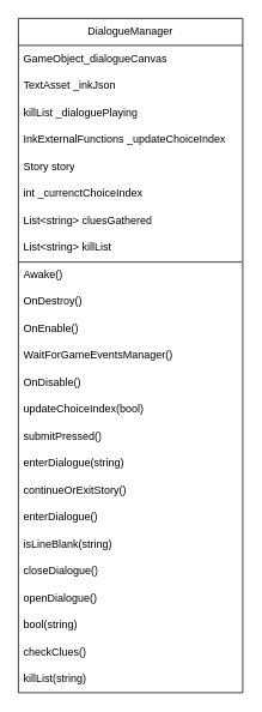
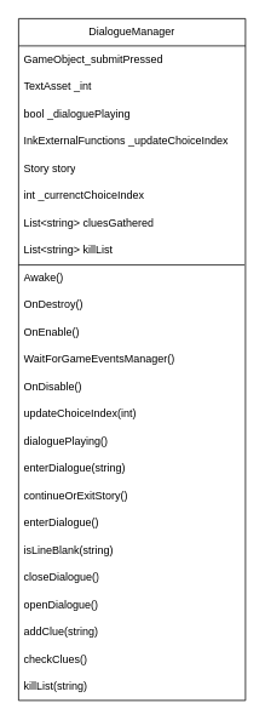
  <mxCell id="0" />
  <mxCell id="1" parent="0" />
  <mxCell id="2" value="DialogueManager" style="swimlane;fontStyle=0;childLayout=stackLayout;horizontal=1;startSize=30;horizontalStack=0;resizeParent=1;resizeParentMax=0;resizeLast=0;collapsible=1;marginBottom=0;whiteSpace=wrap;html=1;" vertex="1" parent="1"><mxGeometry x="20" y="20" width="250" height="750" as="geometry" /></mxCell>
- <mxCell id="3" value="GameObject_dialogueCanvas" style="text;strokeColor=none;fillColor=none;align=left;verticalAlign=middle;spacingLeft=4;spacingRight=4;overflow=hidden;points=[[0,0.5],[1,0.5]];portConstraint=eastwest;rotatable=0;whiteSpace=wrap;html=1;" vertex="1" parent="2"><mxGeometry y="30" width="250" height="30" as="geometry" /></mxCell>
- <mxCell id="4" value="TextAsset _inkJson" style="text;strokeColor=none;fillColor=none;align=left;verticalAlign=middle;spacingLeft=4;spacingRight=4;overflow=hidden;points=[[0,0.5],[1,0.5]];portConstraint=eastwest;rotatable=0;whiteSpace=wrap;html=1;" vertex="1" parent="2"><mxGeometry y="60" width="250" height="30" as="geometry" /></mxCell>
- <mxCell id="5" value="killList _dialoguePlaying" style="text;strokeColor=none;fillColor=none;align=left;verticalAlign=middle;spacingLeft=4;spacingRight=4;overflow=hidden;points=[[0,0.5],[1,0.5]];portConstraint=eastwest;rotatable=0;whiteSpace=wrap;html=1;" vertex="1" parent="2"><mxGeometry y="90" width="250" height="30" as="geometry" /></mxCell>
+ <mxCell id="3" value="GameObject_submitPressed" style="text;strokeColor=none;fillColor=none;align=left;verticalAlign=middle;spacingLeft=4;spacingRight=4;overflow=hidden;points=[[0,0.5],[1,0.5]];portConstraint=eastwest;rotatable=0;whiteSpace=wrap;html=1;" vertex="1" parent="2"><mxGeometry y="30" width="250" height="30" as="geometry" /></mxCell>
+ <mxCell id="4" value="TextAsset _int" style="text;strokeColor=none;fillColor=none;align=left;verticalAlign=middle;spacingLeft=4;spacingRight=4;overflow=hidden;points=[[0,0.5],[1,0.5]];portConstraint=eastwest;rotatable=0;whiteSpace=wrap;html=1;" vertex="1" parent="2"><mxGeometry y="60" width="250" height="30" as="geometry" /></mxCell>
+ <mxCell id="5" value="bool _dialoguePlaying" style="text;strokeColor=none;fillColor=none;align=left;verticalAlign=middle;spacingLeft=4;spacingRight=4;overflow=hidden;points=[[0,0.5],[1,0.5]];portConstraint=eastwest;rotatable=0;whiteSpace=wrap;html=1;" vertex="1" parent="2"><mxGeometry y="90" width="250" height="30" as="geometry" /></mxCell>
  <mxCell id="6" value="InkExternalFunctions _updateChoiceIndex" style="text;strokeColor=none;fillColor=none;align=left;verticalAlign=middle;spacingLeft=4;spacingRight=4;overflow=hidden;points=[[0,0.5],[1,0.5]];portConstraint=eastwest;rotatable=0;whiteSpace=wrap;html=1;" vertex="1" parent="2"><mxGeometry y="120" width="250" height="30" as="geometry" /></mxCell>
  <mxCell id="7" value="Story story" style="text;strokeColor=none;fillColor=none;align=left;verticalAlign=middle;spacingLeft=4;spacingRight=4;overflow=hidden;points=[[0,0.5],[1,0.5]];portConstraint=eastwest;rotatable=0;whiteSpace=wrap;html=1;" vertex="1" parent="2"><mxGeometry y="150" width="250" height="30" as="geometry" /></mxCell>
  <mxCell id="8" value="int _currenctChoiceIndex" style="text;strokeColor=none;fillColor=none;align=left;verticalAlign=middle;spacingLeft=4;spacingRight=4;overflow=hidden;points=[[0,0.5],[1,0.5]];portConstraint=eastwest;rotatable=0;whiteSpace=wrap;html=1;" vertex="1" parent="2"><mxGeometry y="180" width="250" height="30" as="geometry" /></mxCell>
  <mxCell id="9" value="List&amp;lt;string&amp;gt; cluesGathered" style="text;strokeColor=none;fillColor=none;align=left;verticalAlign=middle;spacingLeft=4;spacingRight=4;overflow=hidden;points=[[0,0.5],[1,0.5]];portConstraint=eastwest;rotatable=0;whiteSpace=wrap;html=1;" vertex="1" parent="2"><mxGeometry y="210" width="250" height="30" as="geometry" /></mxCell>
  <mxCell id="10" value="List&amp;lt;string&amp;gt; killList" style="text;strokeColor=none;fillColor=none;align=left;verticalAlign=middle;spacingLeft=4;spacingRight=4;overflow=hidden;points=[[0,0.5],[1,0.5]];portConstraint=eastwest;rotatable=0;whiteSpace=wrap;html=1;" vertex="1" parent="2"><mxGeometry y="240" width="250" height="30" as="geometry" /></mxCell>
  <mxCell id="11" value="Awake()" style="text;strokeColor=none;fillColor=none;align=left;verticalAlign=middle;spacingLeft=4;spacingRight=4;overflow=hidden;points=[[0,0.5],[1,0.5]];portConstraint=eastwest;rotatable=0;whiteSpace=wrap;html=1;" vertex="1" parent="2"><mxGeometry y="270" width="250" height="30" as="geometry" /></mxCell>
  <mxCell id="12" value="" style="endArrow=none;html=1;rounded=0;exitX=0;exitY=0.033;exitDx=0;exitDy=0;exitPerimeter=0;entryX=0.996;entryY=0.033;entryDx=0;entryDy=0;entryPerimeter=0;" edge="1" parent="2" source="11" target="11"><mxGeometry width="50" height="50" relative="1" as="geometry"><mxPoint x="120" y="250" as="sourcePoint" /><mxPoint x="170" y="200" as="targetPoint" /></mxGeometry></mxCell>
  <mxCell id="13" value="OnDestroy()" style="text;strokeColor=none;fillColor=none;align=left;verticalAlign=middle;spacingLeft=4;spacingRight=4;overflow=hidden;points=[[0,0.5],[1,0.5]];portConstraint=eastwest;rotatable=0;whiteSpace=wrap;html=1;" vertex="1" parent="2"><mxGeometry y="300" width="250" height="30" as="geometry" /></mxCell>
  <mxCell id="14" value="OnEnable()" style="text;strokeColor=none;fillColor=none;align=left;verticalAlign=middle;spacingLeft=4;spacingRight=4;overflow=hidden;points=[[0,0.5],[1,0.5]];portConstraint=eastwest;rotatable=0;whiteSpace=wrap;html=1;" vertex="1" parent="2"><mxGeometry y="330" width="250" height="30" as="geometry" /></mxCell>
  <mxCell id="15" value="WaitForGameEventsManager()" style="text;strokeColor=none;fillColor=none;align=left;verticalAlign=middle;spacingLeft=4;spacingRight=4;overflow=hidden;points=[[0,0.5],[1,0.5]];portConstraint=eastwest;rotatable=0;whiteSpace=wrap;html=1;" vertex="1" parent="2"><mxGeometry y="360" width="250" height="30" as="geometry" /></mxCell>
  <mxCell id="16" value="OnDisable()" style="text;strokeColor=none;fillColor=none;align=left;verticalAlign=middle;spacingLeft=4;spacingRight=4;overflow=hidden;points=[[0,0.5],[1,0.5]];portConstraint=eastwest;rotatable=0;whiteSpace=wrap;html=1;" vertex="1" parent="2"><mxGeometry y="390" width="250" height="30" as="geometry" /></mxCell>
- <mxCell id="17" value="updateChoiceIndex(bool)" style="text;strokeColor=none;fillColor=none;align=left;verticalAlign=middle;spacingLeft=4;spacingRight=4;overflow=hidden;points=[[0,0.5],[1,0.5]];portConstraint=eastwest;rotatable=0;whiteSpace=wrap;html=1;" vertex="1" parent="2"><mxGeometry y="420" width="250" height="30" as="geometry" /></mxCell>
- <mxCell id="18" value="submitPressed()" style="text;strokeColor=none;fillColor=none;align=left;verticalAlign=middle;spacingLeft=4;spacingRight=4;overflow=hidden;points=[[0,0.5],[1,0.5]];portConstraint=eastwest;rotatable=0;whiteSpace=wrap;html=1;" vertex="1" parent="2"><mxGeometry y="450" width="250" height="30" as="geometry" /></mxCell>
+ <mxCell id="17" value="updateChoiceIndex(int)" style="text;strokeColor=none;fillColor=none;align=left;verticalAlign=middle;spacingLeft=4;spacingRight=4;overflow=hidden;points=[[0,0.5],[1,0.5]];portConstraint=eastwest;rotatable=0;whiteSpace=wrap;html=1;" vertex="1" parent="2"><mxGeometry y="420" width="250" height="30" as="geometry" /></mxCell>
+ <mxCell id="18" value="dialoguePlaying()" style="text;strokeColor=none;fillColor=none;align=left;verticalAlign=middle;spacingLeft=4;spacingRight=4;overflow=hidden;points=[[0,0.5],[1,0.5]];portConstraint=eastwest;rotatable=0;whiteSpace=wrap;html=1;" vertex="1" parent="2"><mxGeometry y="450" width="250" height="30" as="geometry" /></mxCell>
  <mxCell id="19" value="enterDialogue(string)" style="text;strokeColor=none;fillColor=none;align=left;verticalAlign=middle;spacingLeft=4;spacingRight=4;overflow=hidden;points=[[0,0.5],[1,0.5]];portConstraint=eastwest;rotatable=0;whiteSpace=wrap;html=1;" vertex="1" parent="2"><mxGeometry y="480" width="250" height="30" as="geometry" /></mxCell>
  <mxCell id="20" value="continueOrExitStory()" style="text;strokeColor=none;fillColor=none;align=left;verticalAlign=middle;spacingLeft=4;spacingRight=4;overflow=hidden;points=[[0,0.5],[1,0.5]];portConstraint=eastwest;rotatable=0;whiteSpace=wrap;html=1;" vertex="1" parent="2"><mxGeometry y="510" width="250" height="30" as="geometry" /></mxCell>
  <mxCell id="21" value="enterDialogue()" style="text;strokeColor=none;fillColor=none;align=left;verticalAlign=middle;spacingLeft=4;spacingRight=4;overflow=hidden;points=[[0,0.5],[1,0.5]];portConstraint=eastwest;rotatable=0;whiteSpace=wrap;html=1;" vertex="1" parent="2"><mxGeometry y="540" width="250" height="30" as="geometry" /></mxCell>
  <mxCell id="22" value="isLineBlank(string)" style="text;strokeColor=none;fillColor=none;align=left;verticalAlign=middle;spacingLeft=4;spacingRight=4;overflow=hidden;points=[[0,0.5],[1,0.5]];portConstraint=eastwest;rotatable=0;whiteSpace=wrap;html=1;" vertex="1" parent="2"><mxGeometry y="570" width="250" height="30" as="geometry" /></mxCell>
  <mxCell id="23" value="closeDialogue()" style="text;strokeColor=none;fillColor=none;align=left;verticalAlign=middle;spacingLeft=4;spacingRight=4;overflow=hidden;points=[[0,0.5],[1,0.5]];portConstraint=eastwest;rotatable=0;whiteSpace=wrap;html=1;" vertex="1" parent="2"><mxGeometry y="600" width="250" height="30" as="geometry" /></mxCell>
  <mxCell id="24" value="openDialogue()" style="text;strokeColor=none;fillColor=none;align=left;verticalAlign=middle;spacingLeft=4;spacingRight=4;overflow=hidden;points=[[0,0.5],[1,0.5]];portConstraint=eastwest;rotatable=0;whiteSpace=wrap;html=1;" vertex="1" parent="2"><mxGeometry y="630" width="250" height="30" as="geometry" /></mxCell>
- <mxCell id="25" value="bool(string)" style="text;strokeColor=none;fillColor=none;align=left;verticalAlign=middle;spacingLeft=4;spacingRight=4;overflow=hidden;points=[[0,0.5],[1,0.5]];portConstraint=eastwest;rotatable=0;whiteSpace=wrap;html=1;" vertex="1" parent="2"><mxGeometry y="660" width="250" height="30" as="geometry" /></mxCell>
+ <mxCell id="25" value="addClue(string)" style="text;strokeColor=none;fillColor=none;align=left;verticalAlign=middle;spacingLeft=4;spacingRight=4;overflow=hidden;points=[[0,0.5],[1,0.5]];portConstraint=eastwest;rotatable=0;whiteSpace=wrap;html=1;" vertex="1" parent="2"><mxGeometry y="660" width="250" height="30" as="geometry" /></mxCell>
  <mxCell id="26" value="checkClues()" style="text;strokeColor=none;fillColor=none;align=left;verticalAlign=middle;spacingLeft=4;spacingRight=4;overflow=hidden;points=[[0,0.5],[1,0.5]];portConstraint=eastwest;rotatable=0;whiteSpace=wrap;html=1;" vertex="1" parent="2"><mxGeometry y="690" width="250" height="30" as="geometry" /></mxCell>
  <mxCell id="27" value="killList(string)" style="text;strokeColor=none;fillColor=none;align=left;verticalAlign=middle;spacingLeft=4;spacingRight=4;overflow=hidden;points=[[0,0.5],[1,0.5]];portConstraint=eastwest;rotatable=0;whiteSpace=wrap;html=1;" vertex="1" parent="2"><mxGeometry y="720" width="250" height="30" as="geometry" /></mxCell>
